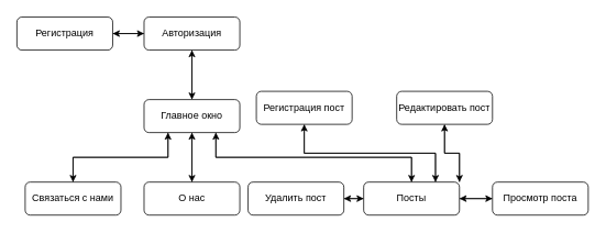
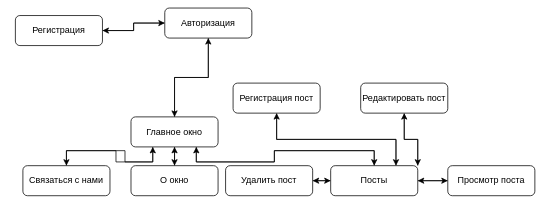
  <mxCell id="0" />
  <mxCell id="1" parent="0" />
  <mxCell id="2" style="edgeStyle=orthogonalEdgeStyle;rounded=0;orthogonalLoop=1;jettySize=auto;html=1;exitX=0.5;exitY=0;exitDx=0;exitDy=0;entryX=0.5;entryY=1;entryDx=0;entryDy=0;" edge="1" parent="1" source="6" target="9"><mxGeometry relative="1" as="geometry" /></mxCell>
  <mxCell id="3" style="edgeStyle=orthogonalEdgeStyle;rounded=0;orthogonalLoop=1;jettySize=auto;html=1;exitX=0.25;exitY=1;exitDx=0;exitDy=0;entryX=0.5;entryY=0;entryDx=0;entryDy=0;" edge="1" parent="1" source="6" target="13"><mxGeometry relative="1" as="geometry" /></mxCell>
  <mxCell id="4" style="edgeStyle=orthogonalEdgeStyle;rounded=0;orthogonalLoop=1;jettySize=auto;html=1;exitX=0.5;exitY=1;exitDx=0;exitDy=0;entryX=0.5;entryY=0;entryDx=0;entryDy=0;" edge="1" parent="1" source="6" target="15"><mxGeometry relative="1" as="geometry" /></mxCell>
  <mxCell id="5" style="edgeStyle=orthogonalEdgeStyle;rounded=0;orthogonalLoop=1;jettySize=auto;html=1;exitX=0.75;exitY=1;exitDx=0;exitDy=0;entryX=0.5;entryY=0;entryDx=0;entryDy=0;" edge="1" parent="1" source="6" target="21"><mxGeometry relative="1" as="geometry" /></mxCell>
- <mxCell id="6" value="Главное окно" style="rounded=1;whiteSpace=wrap;html=1;" vertex="1" parent="1"><mxGeometry x="174" y="120" width="116" height="40" as="geometry" /></mxCell>
+ <mxCell id="6" value="Главное окно" style="rounded=1;whiteSpace=wrap;html=1;" vertex="1" parent="1"><mxGeometry x="174" y="155" width="116" height="40" as="geometry" /></mxCell>
  <mxCell id="7" style="edgeStyle=orthogonalEdgeStyle;rounded=0;orthogonalLoop=1;jettySize=auto;html=1;exitX=0;exitY=0.5;exitDx=0;exitDy=0;entryX=1;entryY=0.5;entryDx=0;entryDy=0;" edge="1" parent="1" source="9" target="11"><mxGeometry relative="1" as="geometry" /></mxCell>
  <mxCell id="8" style="edgeStyle=orthogonalEdgeStyle;rounded=0;orthogonalLoop=1;jettySize=auto;html=1;exitX=0.5;exitY=1;exitDx=0;exitDy=0;entryX=0.5;entryY=0;entryDx=0;entryDy=0;" edge="1" parent="1" source="9" target="6"><mxGeometry relative="1" as="geometry" /></mxCell>
- <mxCell id="9" value="Авторизация" style="rounded=1;whiteSpace=wrap;html=1;" vertex="1" parent="1"><mxGeometry x="174" y="20" width="116" height="40" as="geometry" /></mxCell>
+ <mxCell id="9" value="Авторизация" style="rounded=1;whiteSpace=wrap;html=1;" vertex="1" parent="1"><mxGeometry x="219" y="10" width="116" height="40" as="geometry" /></mxCell>
  <mxCell id="10" style="edgeStyle=orthogonalEdgeStyle;rounded=0;orthogonalLoop=1;jettySize=auto;html=1;exitX=1;exitY=0.5;exitDx=0;exitDy=0;entryX=0;entryY=0.5;entryDx=0;entryDy=0;" edge="1" parent="1" source="11" target="9"><mxGeometry relative="1" as="geometry" /></mxCell>
  <mxCell id="11" value="Регистрация" style="rounded=1;whiteSpace=wrap;html=1;" vertex="1" parent="1"><mxGeometry x="20" y="20" width="116" height="40" as="geometry" /></mxCell>
  <mxCell id="12" style="edgeStyle=orthogonalEdgeStyle;rounded=0;orthogonalLoop=1;jettySize=auto;html=1;exitX=0.5;exitY=0;exitDx=0;exitDy=0;entryX=0.25;entryY=1;entryDx=0;entryDy=0;" edge="1" parent="1" source="13" target="6"><mxGeometry relative="1" as="geometry" /></mxCell>
  <mxCell id="13" value="Связаться с нами" style="rounded=1;whiteSpace=wrap;html=1;" vertex="1" parent="1"><mxGeometry x="30" y="220" width="116" height="40" as="geometry" /></mxCell>
  <mxCell id="14" style="edgeStyle=orthogonalEdgeStyle;rounded=0;orthogonalLoop=1;jettySize=auto;html=1;exitX=0.5;exitY=0;exitDx=0;exitDy=0;entryX=0.5;entryY=1;entryDx=0;entryDy=0;" edge="1" parent="1" source="15" target="6"><mxGeometry relative="1" as="geometry" /></mxCell>
- <mxCell id="15" value="О нас" style="rounded=1;whiteSpace=wrap;html=1;" vertex="1" parent="1"><mxGeometry x="174" y="220" width="116" height="40" as="geometry" /></mxCell>
+ <mxCell id="15" value="О окно" style="rounded=1;whiteSpace=wrap;html=1;" vertex="1" parent="1"><mxGeometry x="174" y="220" width="116" height="40" as="geometry" /></mxCell>
  <mxCell id="16" style="edgeStyle=orthogonalEdgeStyle;rounded=0;orthogonalLoop=1;jettySize=auto;html=1;exitX=0.5;exitY=0;exitDx=0;exitDy=0;entryX=0.75;entryY=1;entryDx=0;entryDy=0;" edge="1" parent="1" source="21" target="6"><mxGeometry relative="1" as="geometry" /></mxCell>
  <mxCell id="17" style="edgeStyle=orthogonalEdgeStyle;rounded=0;orthogonalLoop=1;jettySize=auto;html=1;exitX=0.75;exitY=0;exitDx=0;exitDy=0;entryX=0.5;entryY=1;entryDx=0;entryDy=0;" edge="1" parent="1" source="21" target="23"><mxGeometry relative="1" as="geometry" /></mxCell>
  <mxCell id="18" style="edgeStyle=orthogonalEdgeStyle;rounded=0;orthogonalLoop=1;jettySize=auto;html=1;exitX=0;exitY=0.5;exitDx=0;exitDy=0;entryX=1;entryY=0.5;entryDx=0;entryDy=0;" edge="1" parent="1" source="21" target="25"><mxGeometry relative="1" as="geometry" /></mxCell>
  <mxCell id="19" style="edgeStyle=orthogonalEdgeStyle;rounded=0;orthogonalLoop=1;jettySize=auto;html=1;exitX=1;exitY=0;exitDx=0;exitDy=0;entryX=0.5;entryY=1;entryDx=0;entryDy=0;" edge="1" parent="1" source="21" target="27"><mxGeometry relative="1" as="geometry" /></mxCell>
  <mxCell id="20" style="edgeStyle=orthogonalEdgeStyle;rounded=0;orthogonalLoop=1;jettySize=auto;html=1;exitX=1;exitY=0.5;exitDx=0;exitDy=0;entryX=0;entryY=0.5;entryDx=0;entryDy=0;" edge="1" parent="1" source="21" target="29"><mxGeometry relative="1" as="geometry" /></mxCell>
  <mxCell id="21" value="Посты" style="rounded=1;whiteSpace=wrap;html=1;" vertex="1" parent="1"><mxGeometry x="440" y="220" width="116" height="40" as="geometry" /></mxCell>
  <mxCell id="22" style="edgeStyle=orthogonalEdgeStyle;rounded=0;orthogonalLoop=1;jettySize=auto;html=1;exitX=0.5;exitY=1;exitDx=0;exitDy=0;entryX=0.75;entryY=0;entryDx=0;entryDy=0;" edge="1" parent="1" source="23" target="21"><mxGeometry relative="1" as="geometry" /></mxCell>
  <mxCell id="23" value="Регистрация пост" style="rounded=1;whiteSpace=wrap;html=1;" vertex="1" parent="1"><mxGeometry x="310" y="110" width="116" height="40" as="geometry" /></mxCell>
  <mxCell id="24" style="edgeStyle=orthogonalEdgeStyle;rounded=0;orthogonalLoop=1;jettySize=auto;html=1;exitX=1;exitY=0.5;exitDx=0;exitDy=0;entryX=0;entryY=0.5;entryDx=0;entryDy=0;" edge="1" parent="1" source="25" target="21"><mxGeometry relative="1" as="geometry" /></mxCell>
  <mxCell id="25" value="Удалить пост" style="rounded=1;whiteSpace=wrap;html=1;" vertex="1" parent="1"><mxGeometry x="300" y="220" width="116" height="40" as="geometry" /></mxCell>
  <mxCell id="26" style="edgeStyle=orthogonalEdgeStyle;rounded=0;orthogonalLoop=1;jettySize=auto;html=1;exitX=0.5;exitY=1;exitDx=0;exitDy=0;entryX=1;entryY=0;entryDx=0;entryDy=0;" edge="1" parent="1" source="27" target="21"><mxGeometry relative="1" as="geometry" /></mxCell>
  <mxCell id="27" value="Редактировать пост" style="rounded=1;whiteSpace=wrap;html=1;" vertex="1" parent="1"><mxGeometry x="480" y="110" width="116" height="40" as="geometry" /></mxCell>
  <mxCell id="28" style="edgeStyle=orthogonalEdgeStyle;rounded=0;orthogonalLoop=1;jettySize=auto;html=1;exitX=0;exitY=0.5;exitDx=0;exitDy=0;entryX=1;entryY=0.5;entryDx=0;entryDy=0;" edge="1" parent="1" source="29" target="21"><mxGeometry relative="1" as="geometry" /></mxCell>
  <mxCell id="29" value="Просмотр поста" style="rounded=1;whiteSpace=wrap;html=1;" vertex="1" parent="1"><mxGeometry x="596" y="220" width="116" height="40" as="geometry" /></mxCell>
